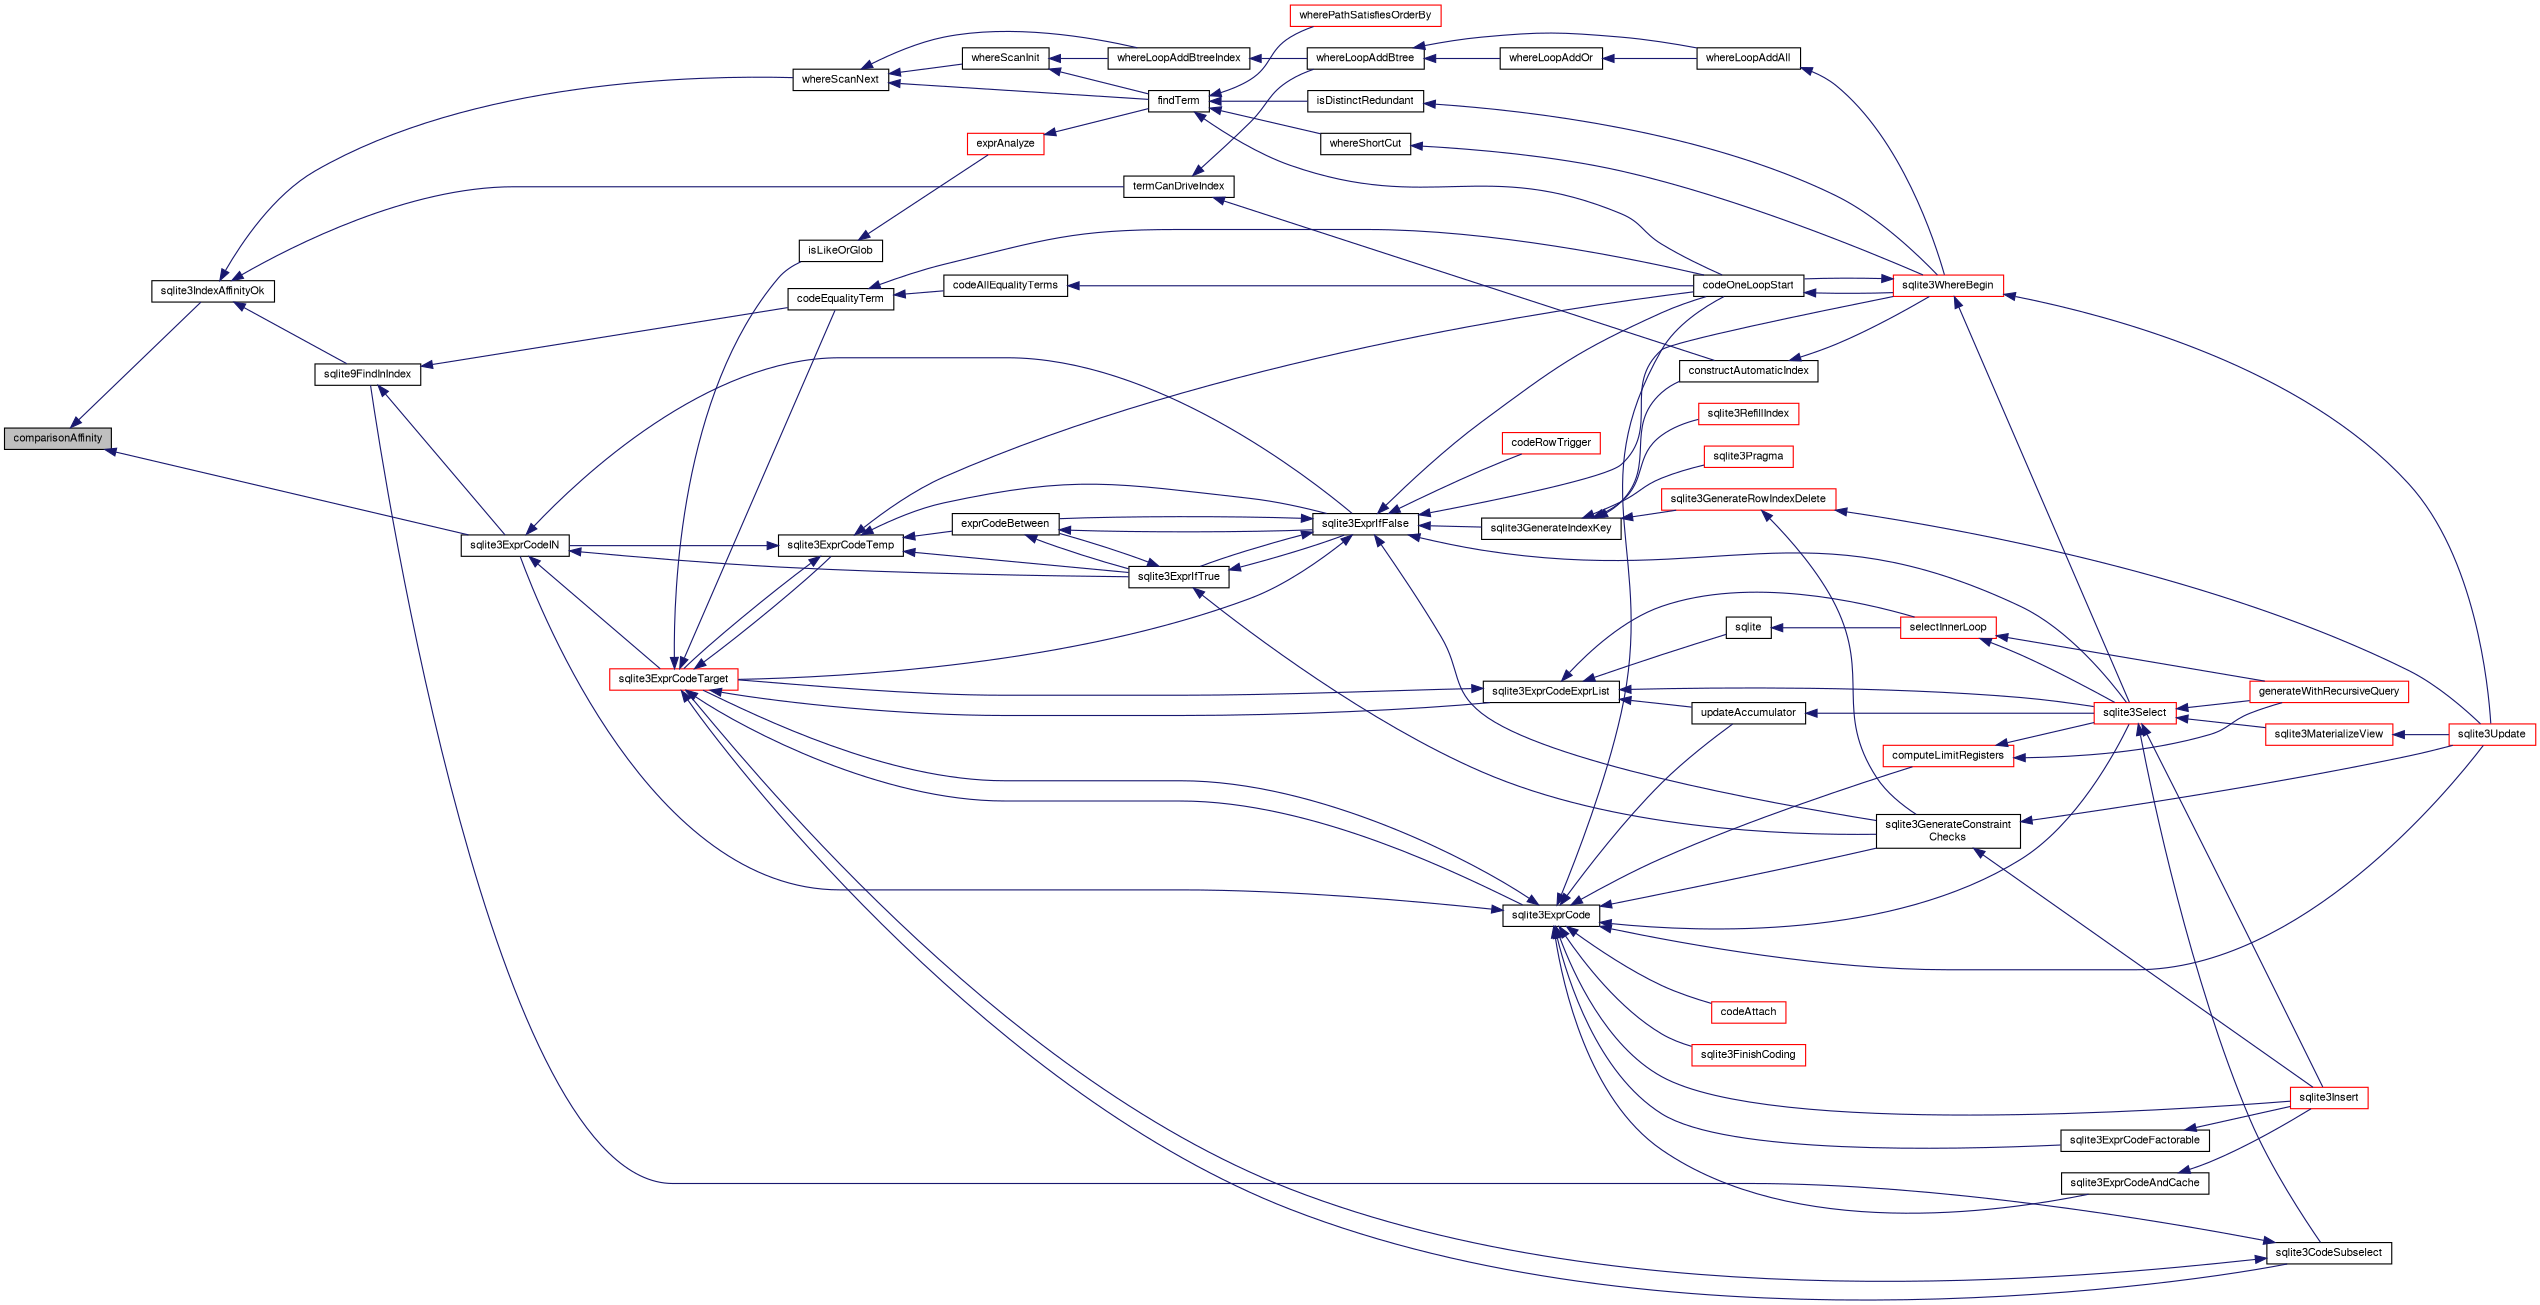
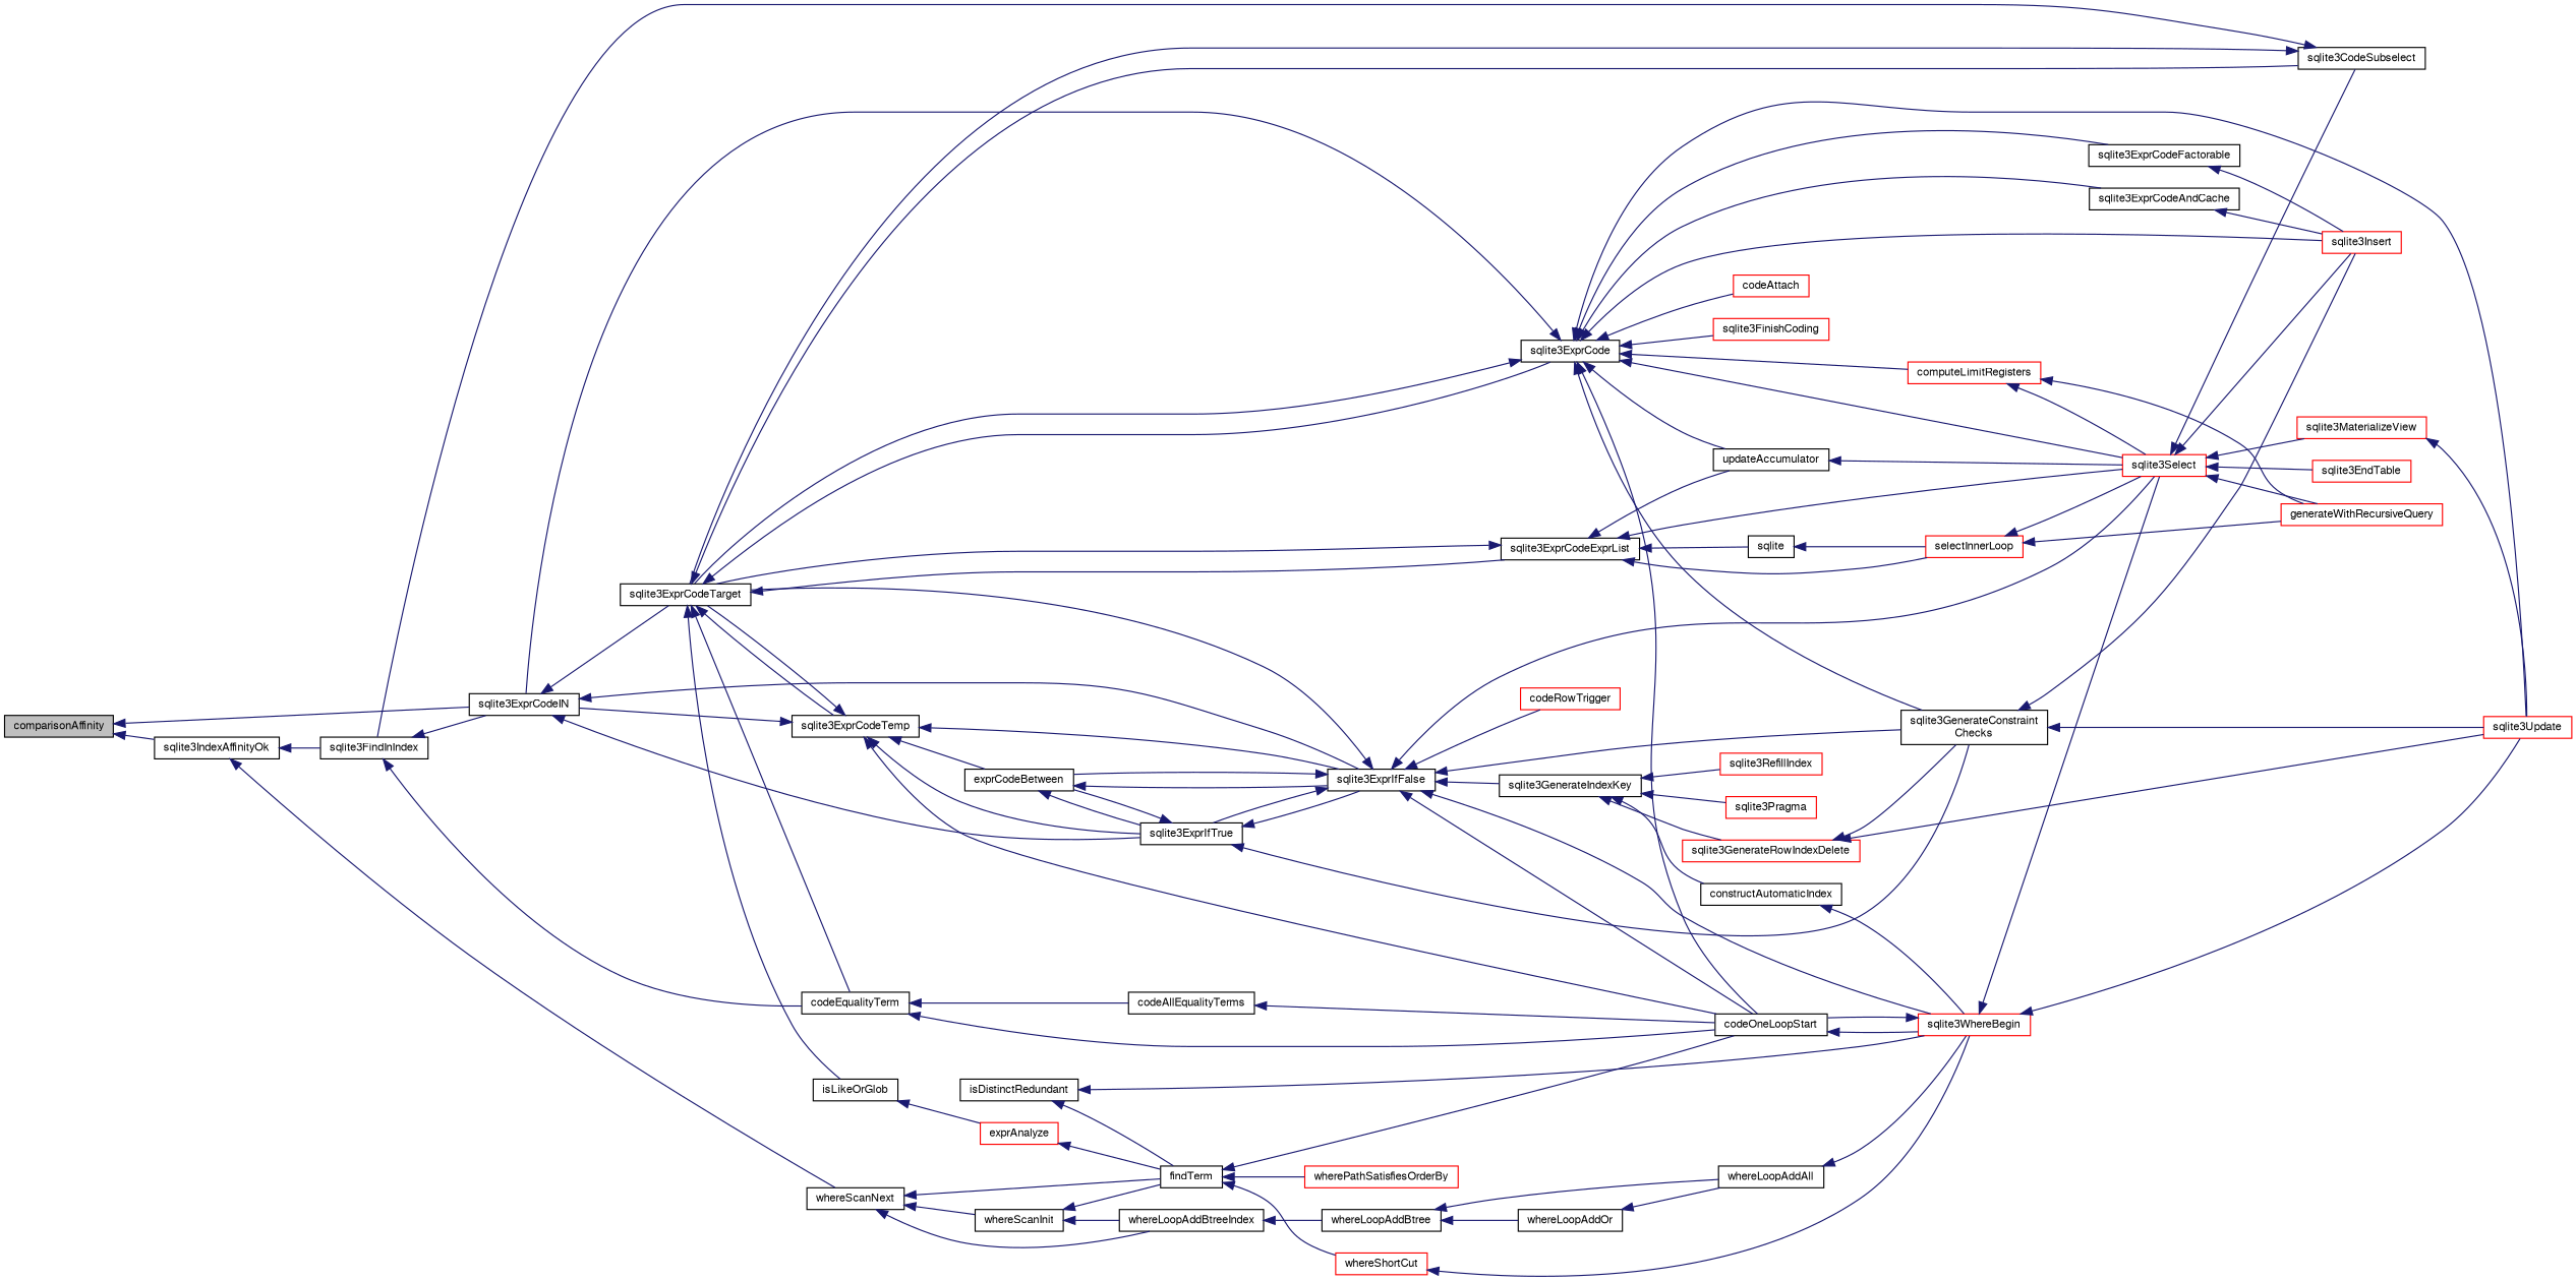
  digraph {
    rankdir=LR
    node [color=black fillcolor=white fontname=FreeSans fontsize=10 shape=record style=filled]
    edge [color=midnightblue dir=back fontname=FreeSans fontsize=10 labelfontname=FreeSans labelfontsize=10 style=solid]
    n1 [fillcolor=grey75 fontcolor=black height=0.2 label=comparisonAffinity width=0.4]
    n2 [height=0.2 label=sqlite3IndexAffinityOk width=0.4]
    n3 [height=0.2 label=sqlite3ExprCodeIN width=0.4]
-   n4 [height=0.2 label=sqlite9FindInIndex width=0.4]
+   n4 [height=0.2 label=sqlite3FindInIndex width=0.4]
    n5 [height=0.2 label=whereScanNext width=0.4]
-   n6 [height=0.2 label=termCanDriveIndex width=0.4]
-   n7 [color=red height=0.2 label=sqlite3ExprCodeTarget width=0.4]
+   n7 [height=0.2 label=sqlite3ExprCodeTarget width=0.4]
    n8 [height=0.2 label=sqlite3ExprIfTrue width=0.4]
    n9 [height=0.2 label=sqlite3ExprIfFalse width=0.4]
    n10 [height=0.2 label=codeEqualityTerm width=0.4]
    n11 [height=0.2 label=findTerm width=0.4]
    n12 [height=0.2 label=whereScanInit width=0.4]
    n13 [height=0.2 label=whereLoopAddBtreeIndex width=0.4]
    n14 [height=0.2 label=constructAutomaticIndex width=0.4]
    n15 [height=0.2 label=whereLoopAddBtree width=0.4]
    n16 [height=0.2 label=codeOneLoopStart width=0.4]
    n17 [height=0.2 label=codeAllEqualityTerms width=0.4]
    n18 [height=0.2 label=sqlite3CodeSubselect width=0.4]
    n19 [height=0.2 label=sqlite3ExprCodeTemp width=0.4]
    n20 [height=0.2 label=sqlite3ExprCode width=0.4]
    n21 [height=0.2 label=sqlite3ExprCodeExprList width=0.4]
    n22 [height=0.2 label=isLikeOrGlob width=0.4]
    n23 [height=0.2 label=exprCodeBetween width=0.4]
    n24 [height=0.2 label="sqlite3GenerateConstraint\lChecks" width=0.4]
    n25 [height=0.2 label=sqlite3GenerateIndexKey width=0.4]
    n26 [color=red height=0.2 label=sqlite3WhereBegin width=0.4]
    n27 [color=red height=0.2 label=sqlite3Select width=0.4]
    n28 [color=red height=0.2 label=codeRowTrigger width=0.4]
    n29 [color=red height=0.2 label=sqlite3Update width=0.4]
    n30 [color=red height=0.2 label=sqlite3Insert width=0.4]
    n31 [height=0.2 label=sqlite3ExprCodeFactorable width=0.4]
    n32 [height=0.2 label=sqlite3ExprCodeAndCache width=0.4]
    n33 [color=red height=0.2 label=codeAttach width=0.4]
    n34 [color=red height=0.2 label=sqlite3FinishCoding width=0.4]
    n35 [color=red height=0.2 label=computeLimitRegisters width=0.4]
    n36 [height=0.2 label=updateAccumulator width=0.4]
    n37 [height=0.2 label=sqlite width=0.4]
    n38 [color=red height=0.2 label=selectInnerLoop width=0.4]
    n39 [color=red height=0.2 label=exprAnalyze width=0.4]
    n40 [color=red height=0.2 label=sqlite3RefillIndex width=0.4]
    n41 [color=red height=0.2 label=sqlite3GenerateRowIndexDelete width=0.4]
    n42 [color=red height=0.2 label=sqlite3Pragma width=0.4]
+   n43 [color=red height=0.2 label=sqlite3EndTable width=0.4]
    n44 [color=red height=0.2 label=sqlite3MaterializeView width=0.4]
    n45 [color=red height=0.2 label=generateWithRecursiveQuery width=0.4]
    n46 [height=0.2 label=isDistinctRedundant width=0.4]
    n47 [color=red height=0.2 label=wherePathSatisfiesOrderBy width=0.4]
-   n48 [height=0.2 label=whereShortCut width=0.4]
+   n48 [color=red height=0.2 label=whereShortCut width=0.4]
    n49 [height=0.2 label=whereLoopAddOr width=0.4]
    n50 [height=0.2 label=whereLoopAddAll width=0.4]
    n1 -> n2
    n1 -> n3
    n2 -> n4
    n2 -> n5
-   n2 -> n6
    n3 -> n7
    n3 -> n8
    n3 -> n9
    n4 -> n3
    n4 -> n10
    n5 -> n11
    n5 -> n12
    n5 -> n13
-   n6 -> n14
-   n6 -> n15
    n7 -> n10
    n7 -> n18
    n7 -> n19
    n7 -> n20
    n7 -> n21
    n7 -> n22
    n8 -> n9
    n8 -> n23
    n8 -> n24
    n9 -> n7
    n9 -> n8
    n9 -> n16
    n9 -> n23
    n9 -> n24
    n9 -> n25
    n9 -> n26
    n9 -> n27
    n9 -> n28
    n10 -> n16
    n10 -> n17
    n11 -> n16
-   n11 -> n46
+   n46 -> n11
    n11 -> n47
    n11 -> n48
    n12 -> n11
    n12 -> n13
    n13 -> n15
    n14 -> n26
    n15 -> n49
    n15 -> n50
    n16 -> n26
    n17 -> n16
    n18 -> n4
    n18 -> n7
    n19 -> n3
    n19 -> n7
    n19 -> n8
    n19 -> n9
    n19 -> n16
    n19 -> n23
    n20 -> n3
    n20 -> n7
    n20 -> n16
    n20 -> n24
    n20 -> n27
    n20 -> n29
    n20 -> n30
    n20 -> n31
    n20 -> n32
    n20 -> n33
    n20 -> n34
    n20 -> n35
    n20 -> n36
    n21 -> n7
    n21 -> n27
    n21 -> n36
    n21 -> n37
    n21 -> n38
    n22 -> n39
    n23 -> n8
    n23 -> n9
    n24 -> n29
    n24 -> n30
    n25 -> n14
    n25 -> n40
    n25 -> n41
    n25 -> n42
    n26 -> n16
    n26 -> n27
    n26 -> n29
    n27 -> n18
    n27 -> n30
+   n27 -> n43
    n27 -> n44
    n27 -> n45
    n31 -> n30
    n32 -> n30
    n35 -> n27
    n35 -> n45
    n36 -> n27
    n37 -> n38
    n38 -> n27
    n38 -> n45
    n39 -> n11
    n41 -> n24
    n41 -> n29
    n44 -> n29
    n46 -> n26
    n48 -> n26
    n49 -> n50
    n50 -> n26
  }
